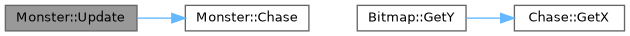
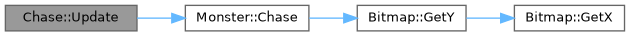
  digraph {
    rankdir=LR
    node [color=grey40 fillcolor=white fontname=Helvetica fontsize=10 shape=box style=filled]
    edge [color=steelblue1 fontname=Helvetica fontsize=10 labelfontname=Helvetica labelfontsize=10 style=solid]
-   n1 [color=gray40 fillcolor=grey60 fontcolor=black height=0.2 label="Monster::Update" width=0.4]
+   n1 [color=gray40 fillcolor=grey60 fontcolor=black height=0.2 label="Chase::Update" width=0.4]
    n2 [height=0.2 label="Monster::Chase" width=0.4]
    n3 [height=0.2 label="Bitmap::GetY" width=0.4]
-   n4 [height=0.2 label="Chase::GetX" width=0.4]
+   n4 [height=0.2 label="Bitmap::GetX" width=0.4]
    n1 -> n2
+   n2 -> n3
    n3 -> n4
  }
